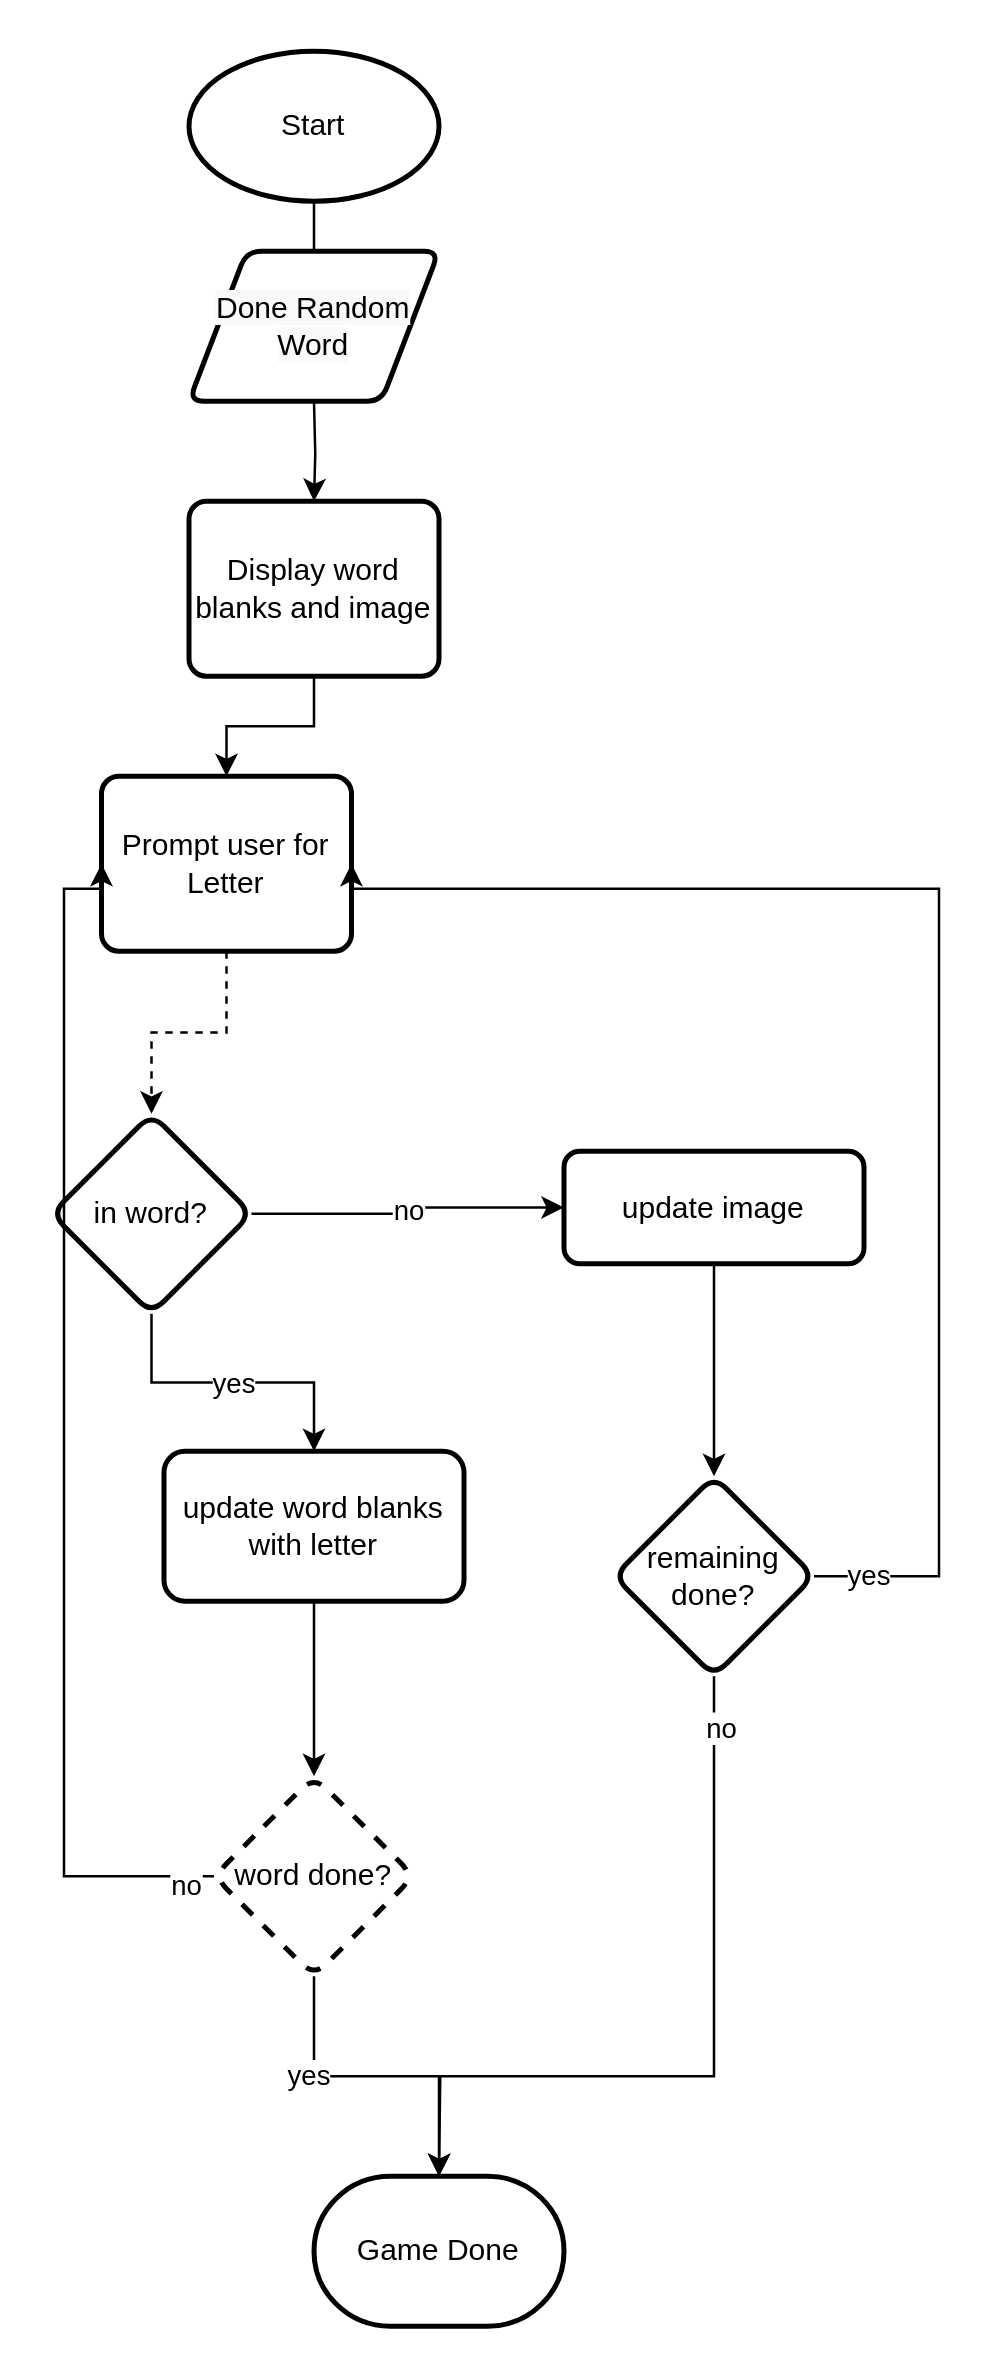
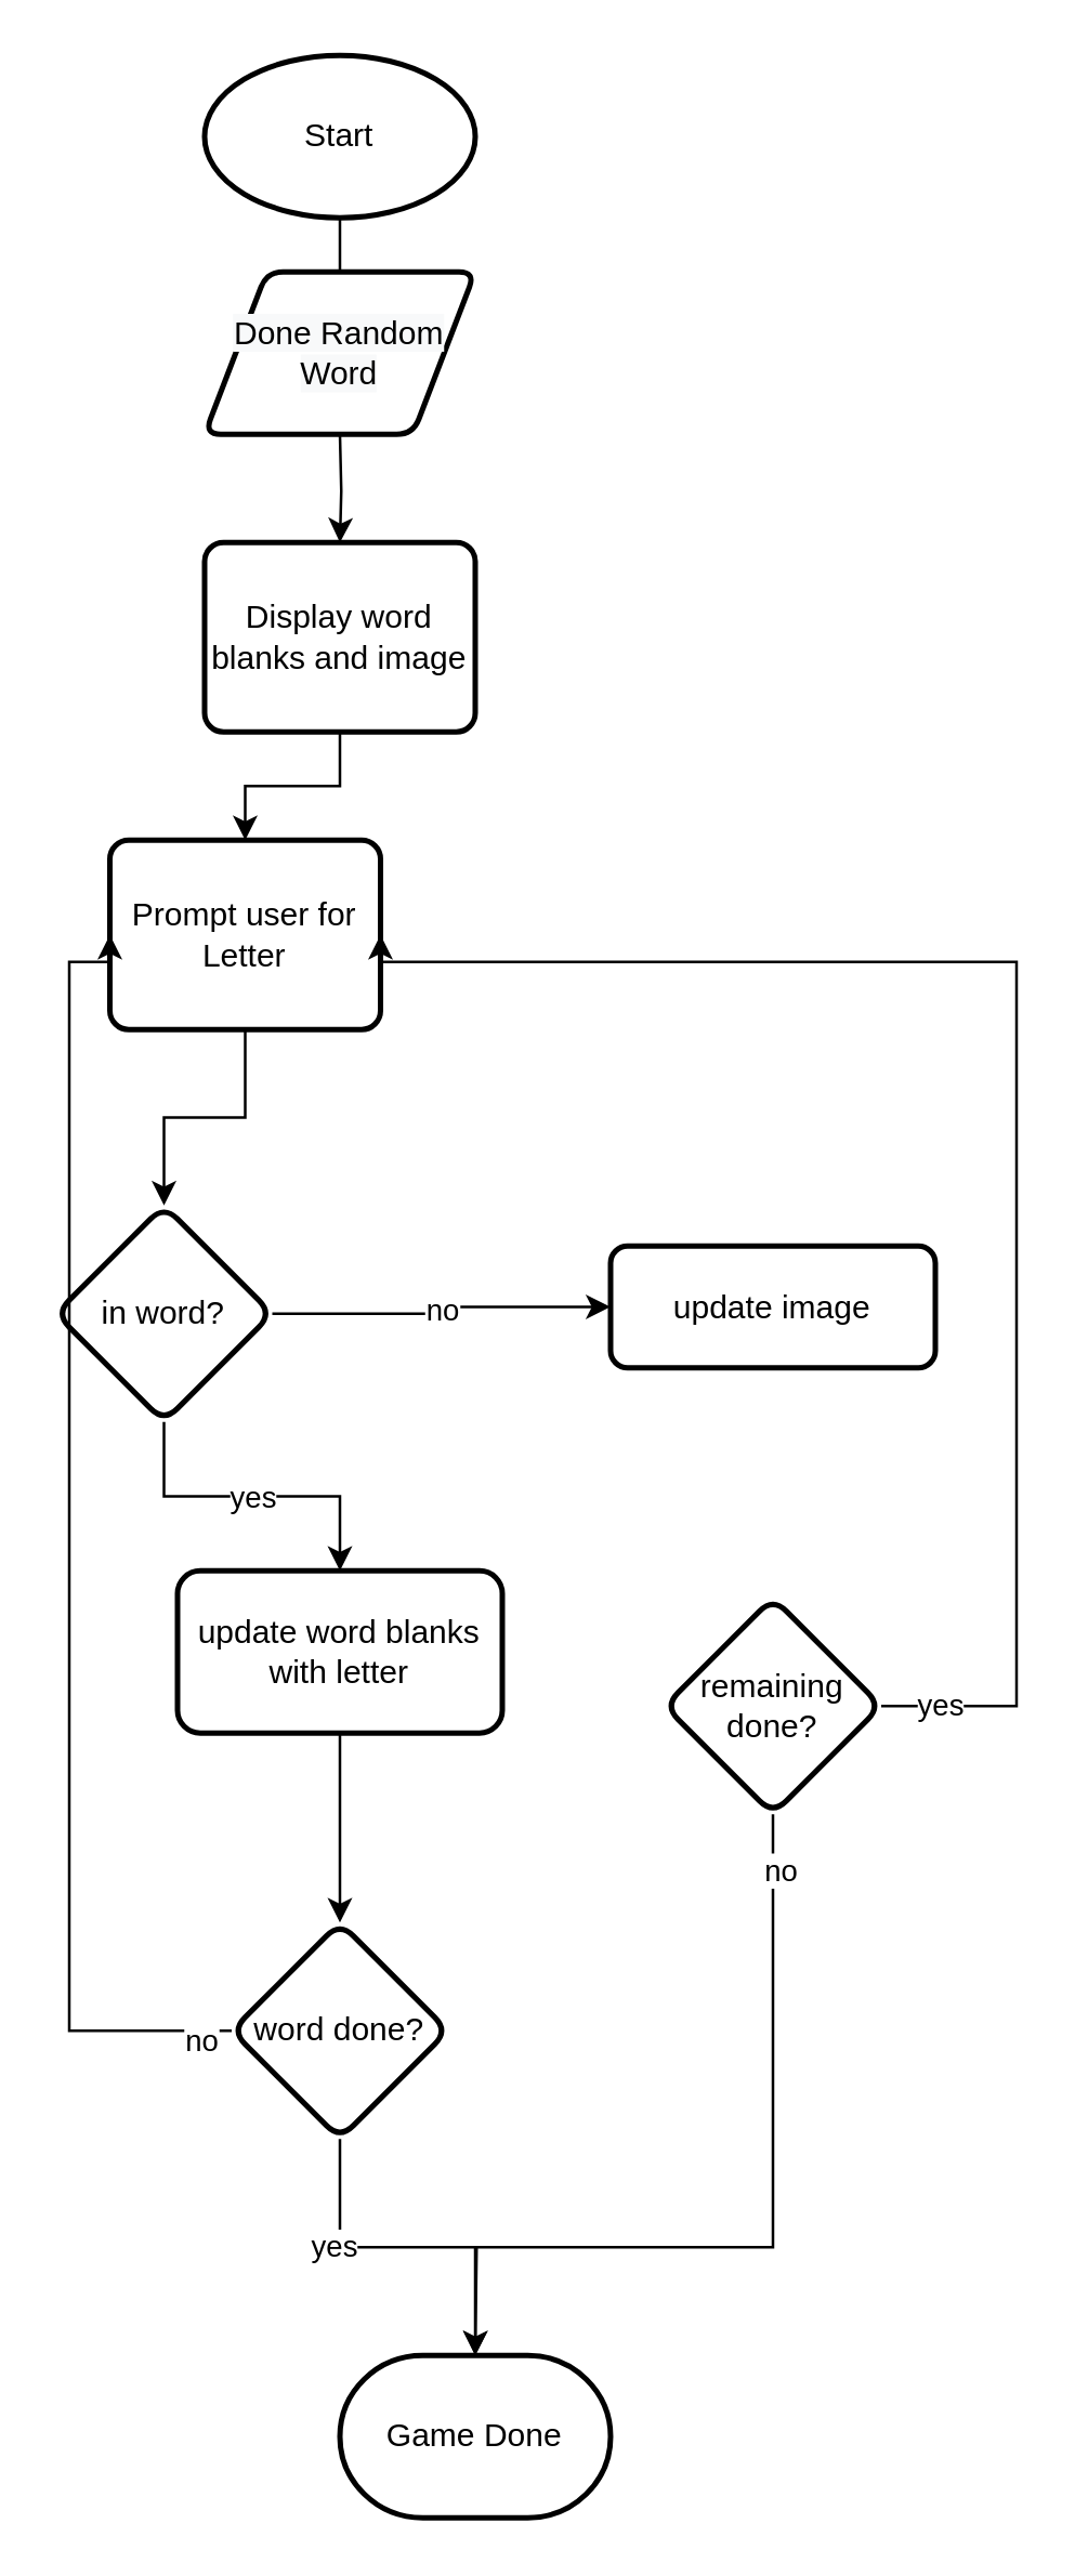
  <mxCell id="0" />
  <mxCell id="1" parent="0" />
  <mxCell id="2" value="" style="edgeStyle=orthogonalEdgeStyle;rounded=0;orthogonalLoop=1;jettySize=auto;html=1;" edge="1" parent="1" source="3"><mxGeometry relative="1" as="geometry"><mxPoint x="125" y="110" as="targetPoint" /></mxGeometry></mxCell>
  <mxCell id="3" value="Start" style="strokeWidth=2;html=1;shape=mxgraph.flowchart.start_1;whiteSpace=wrap;" vertex="1" parent="1"><mxGeometry x="75" y="20" width="100" height="60" as="geometry" /></mxCell>
  <mxCell id="4" value="" style="edgeStyle=orthogonalEdgeStyle;rounded=0;orthogonalLoop=1;jettySize=auto;html=1;" edge="1" parent="1" target="6"><mxGeometry relative="1" as="geometry"><mxPoint x="125" y="160" as="sourcePoint" /></mxGeometry></mxCell>
  <mxCell id="5" value="" style="edgeStyle=orthogonalEdgeStyle;rounded=0;orthogonalLoop=1;jettySize=auto;html=1;" edge="1" parent="1" source="6" target="9"><mxGeometry relative="1" as="geometry" /></mxCell>
  <mxCell id="6" value="Display word blanks and image" style="rounded=1;whiteSpace=wrap;html=1;absoluteArcSize=1;arcSize=14;strokeWidth=2;" vertex="1" parent="1"><mxGeometry x="75" y="200" width="100" height="70" as="geometry" /></mxCell>
  <mxCell id="7" value="&#10;&#10;&lt;span style=&quot;color: rgb(0, 0, 0); font-family: helvetica; font-size: 12px; font-style: normal; font-weight: 400; letter-spacing: normal; text-align: center; text-indent: 0px; text-transform: none; word-spacing: 0px; background-color: rgb(248, 249, 250); display: inline; float: none;&quot;&gt;Done Random Word&lt;/span&gt;&#10;&#10;" style="shape=parallelogram;html=1;strokeWidth=2;perimeter=parallelogramPerimeter;whiteSpace=wrap;rounded=1;arcSize=12;size=0.23;" vertex="1" parent="1"><mxGeometry x="75" y="100" width="100" height="60" as="geometry" /></mxCell>
- <mxCell id="8" value="" style="edgeStyle=orthogonalEdgeStyle;rounded=0;orthogonalLoop=1;jettySize=auto;html=1;dashed=1;" edge="1" parent="1" source="9" target="12"><mxGeometry relative="1" as="geometry" /></mxCell>
+ <mxCell id="8" value="" style="edgeStyle=orthogonalEdgeStyle;rounded=0;orthogonalLoop=1;jettySize=auto;html=1;" edge="1" parent="1" source="9" target="12"><mxGeometry relative="1" as="geometry" /></mxCell>
  <mxCell id="9" value="Prompt user for Letter" style="rounded=1;whiteSpace=wrap;html=1;absoluteArcSize=1;arcSize=14;strokeWidth=2;" vertex="1" parent="1"><mxGeometry x="40" y="310" width="100" height="70" as="geometry" /></mxCell>
  <mxCell id="10" value="yes" style="edgeStyle=orthogonalEdgeStyle;rounded=0;orthogonalLoop=1;jettySize=auto;html=1;" edge="1" parent="1" source="12" target="14"><mxGeometry relative="1" as="geometry" /></mxCell>
  <mxCell id="11" value="no" style="edgeStyle=orthogonalEdgeStyle;rounded=0;orthogonalLoop=1;jettySize=auto;html=1;" edge="1" parent="1" source="12" target="16"><mxGeometry relative="1" as="geometry" /></mxCell>
  <mxCell id="12" value="in word?" style="rhombus;whiteSpace=wrap;html=1;rounded=1;strokeWidth=2;arcSize=14;" vertex="1" parent="1"><mxGeometry x="20" y="445" width="80" height="80" as="geometry" /></mxCell>
  <mxCell id="13" value="" style="edgeStyle=orthogonalEdgeStyle;rounded=0;orthogonalLoop=1;jettySize=auto;html=1;" edge="1" parent="1" source="14" target="21"><mxGeometry relative="1" as="geometry" /></mxCell>
  <mxCell id="14" value="update word blanks with letter" style="whiteSpace=wrap;html=1;rounded=1;strokeWidth=2;arcSize=14;" vertex="1" parent="1"><mxGeometry x="65" y="580" width="120" height="60" as="geometry" /></mxCell>
- <mxCell id="15" value="" style="edgeStyle=orthogonalEdgeStyle;rounded=0;orthogonalLoop=1;jettySize=auto;html=1;" edge="1" parent="1" source="16" target="25"><mxGeometry relative="1" as="geometry" /></mxCell>
  <mxCell id="16" value="update image" style="whiteSpace=wrap;html=1;rounded=1;strokeWidth=2;arcSize=14;" vertex="1" parent="1"><mxGeometry x="225" y="460" width="120" height="45" as="geometry" /></mxCell>
  <mxCell id="17" style="edgeStyle=orthogonalEdgeStyle;rounded=0;orthogonalLoop=1;jettySize=auto;html=1;exitX=0;exitY=0.5;exitDx=0;exitDy=0;entryX=0;entryY=0.5;entryDx=0;entryDy=0;" edge="1" parent="1" source="21" target="9"><mxGeometry relative="1" as="geometry"><Array as="points"><mxPoint x="25" y="750" /><mxPoint x="25" y="355" /></Array></mxGeometry></mxCell>
  <mxCell id="18" value="no" style="edgeLabel;html=1;align=center;verticalAlign=middle;resizable=0;points=[];" vertex="1" connectable="0" parent="17"><mxGeometry x="-0.952" y="3" relative="1" as="geometry"><mxPoint as="offset" /></mxGeometry></mxCell>
  <mxCell id="19" style="edgeStyle=orthogonalEdgeStyle;rounded=0;orthogonalLoop=1;jettySize=auto;html=1;exitX=0.5;exitY=1;exitDx=0;exitDy=0;" edge="1" parent="1" source="21"><mxGeometry relative="1" as="geometry"><mxPoint x="175" y="870" as="targetPoint" /></mxGeometry></mxCell>
  <mxCell id="20" value="yes" style="edgeLabel;html=1;align=center;verticalAlign=middle;resizable=0;points=[];" vertex="1" connectable="0" parent="19"><mxGeometry x="-0.409" y="-3" relative="1" as="geometry"><mxPoint as="offset" /></mxGeometry></mxCell>
- <mxCell id="21" value="word done?" style="rhombus;whiteSpace=wrap;html=1;rounded=1;strokeWidth=2;arcSize=14;dashed=1;" vertex="1" parent="1"><mxGeometry x="85" y="710" width="80" height="80" as="geometry" /></mxCell>
+ <mxCell id="21" value="word done?" style="rhombus;whiteSpace=wrap;html=1;rounded=1;strokeWidth=2;arcSize=14;" vertex="1" parent="1"><mxGeometry x="85" y="710" width="80" height="80" as="geometry" /></mxCell>
  <mxCell id="22" value="yes" style="edgeStyle=orthogonalEdgeStyle;rounded=0;orthogonalLoop=1;jettySize=auto;html=1;exitX=1;exitY=0.5;exitDx=0;exitDy=0;entryX=1;entryY=0.5;entryDx=0;entryDy=0;" edge="1" parent="1" source="25" target="9"><mxGeometry x="-0.924" relative="1" as="geometry"><Array as="points"><mxPoint x="375" y="630" /><mxPoint x="375" y="355" /></Array><mxPoint as="offset" /></mxGeometry></mxCell>
  <mxCell id="23" style="edgeStyle=orthogonalEdgeStyle;rounded=0;orthogonalLoop=1;jettySize=auto;html=1;exitX=0.5;exitY=1;exitDx=0;exitDy=0;entryX=0.5;entryY=0;entryDx=0;entryDy=0;entryPerimeter=0;" edge="1" parent="1" source="25" target="26"><mxGeometry relative="1" as="geometry"><Array as="points"><mxPoint x="285" y="830" /><mxPoint x="175" y="830" /></Array></mxGeometry></mxCell>
  <mxCell id="24" value="no" style="edgeLabel;html=1;align=center;verticalAlign=middle;resizable=0;points=[];" vertex="1" connectable="0" parent="23"><mxGeometry x="-0.868" y="2" relative="1" as="geometry"><mxPoint as="offset" /></mxGeometry></mxCell>
  <mxCell id="25" value="remaining done?" style="rhombus;whiteSpace=wrap;html=1;rounded=1;strokeWidth=2;arcSize=14;" vertex="1" parent="1"><mxGeometry x="245" y="590" width="80" height="80" as="geometry" /></mxCell>
  <mxCell id="26" value="Game Done" style="strokeWidth=2;html=1;shape=mxgraph.flowchart.terminator;whiteSpace=wrap;" vertex="1" parent="1"><mxGeometry x="125" y="870" width="100" height="60" as="geometry" /></mxCell>
